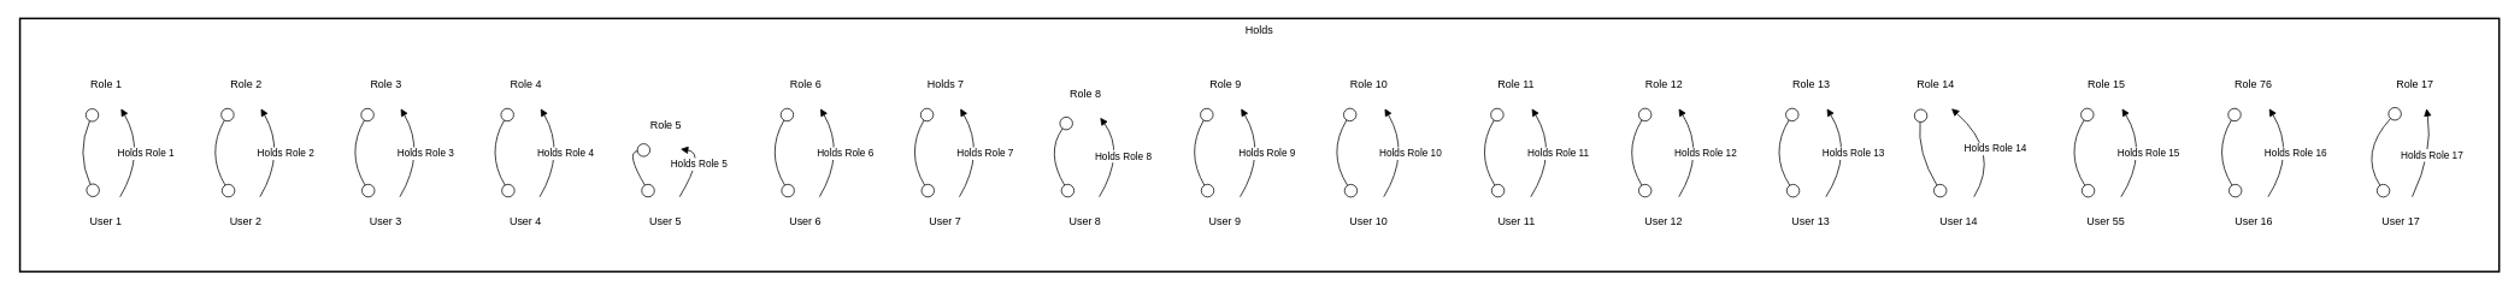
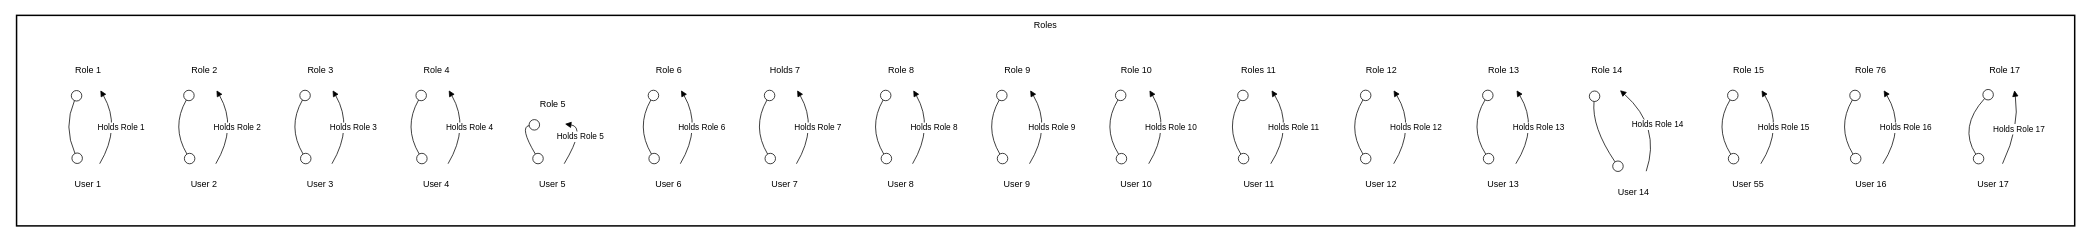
  <mxCell id="0" />
  <mxCell id="1" parent="0" />
- <mxCell id="2" value="Holds" style="whiteSpace=wrap;strokeWidth=2;verticalAlign=top;" vertex="1" parent="1"><mxGeometry x="20" y="20" width="2747" height="281" as="geometry" /></mxCell>
+ <mxCell id="2" value="Roles" style="whiteSpace=wrap;strokeWidth=2;verticalAlign=top;" vertex="1" parent="1"><mxGeometry x="20" y="20" width="2747" height="281" as="geometry" /></mxCell>
  <mxCell id="3" value="Role 1" style="fillColor=none;strokeColor=none;" vertex="1" parent="2"><mxGeometry x="44" y="46" width="104" height="54" as="geometry" /></mxCell>
  <mxCell id="4" value="User 1" style="fillColor=none;strokeColor=none;" vertex="1" parent="2"><mxGeometry x="43" y="198" width="105" height="54" as="geometry" /></mxCell>
  <mxCell id="5" value="Role 2" style="fillColor=none;strokeColor=none;" vertex="1" parent="2"><mxGeometry x="199" y="46" width="104" height="54" as="geometry" /></mxCell>
  <mxCell id="6" value="User 2" style="fillColor=none;strokeColor=none;" vertex="1" parent="2"><mxGeometry x="198" y="198" width="105" height="54" as="geometry" /></mxCell>
  <mxCell id="7" value="Role 3" style="fillColor=none;strokeColor=none;" vertex="1" parent="2"><mxGeometry x="354" y="46" width="104" height="54" as="geometry" /></mxCell>
  <mxCell id="8" value="User 3" style="fillColor=none;strokeColor=none;" vertex="1" parent="2"><mxGeometry x="353" y="198" width="105" height="54" as="geometry" /></mxCell>
  <mxCell id="9" value="Role 4" style="fillColor=none;strokeColor=none;" vertex="1" parent="2"><mxGeometry x="509" y="46" width="104" height="54" as="geometry" /></mxCell>
  <mxCell id="10" value="User 4" style="fillColor=none;strokeColor=none;" vertex="1" parent="2"><mxGeometry x="508" y="198" width="105" height="54" as="geometry" /></mxCell>
  <mxCell id="11" value="Role 5" style="fillColor=none;strokeColor=none;" vertex="1" parent="2"><mxGeometry x="664" y="91" width="104" height="54" as="geometry" /></mxCell>
  <mxCell id="12" value="User 5" style="fillColor=none;strokeColor=none;" vertex="1" parent="2"><mxGeometry x="663" y="198" width="105" height="54" as="geometry" /></mxCell>
  <mxCell id="13" value="Role 6" style="fillColor=none;strokeColor=none;" vertex="1" parent="2"><mxGeometry x="819" y="46" width="104" height="54" as="geometry" /></mxCell>
  <mxCell id="14" value="User 6" style="fillColor=none;strokeColor=none;" vertex="1" parent="2"><mxGeometry x="818" y="198" width="105" height="54" as="geometry" /></mxCell>
  <mxCell id="15" value="Holds 7" style="fillColor=none;strokeColor=none;" vertex="1" parent="2"><mxGeometry x="974" y="46" width="104" height="54" as="geometry" /></mxCell>
  <mxCell id="16" value="User 7" style="fillColor=none;strokeColor=none;" vertex="1" parent="2"><mxGeometry x="973" y="198" width="105" height="54" as="geometry" /></mxCell>
- <mxCell id="17" value="Role 8" style="fillColor=none;strokeColor=none;" vertex="1" parent="2"><mxGeometry x="1129" y="56" width="104" height="54" as="geometry" /></mxCell>
+ <mxCell id="17" value="Role 8" style="fillColor=none;strokeColor=none;" vertex="1" parent="2"><mxGeometry x="1129" y="46" width="104" height="54" as="geometry" /></mxCell>
  <mxCell id="18" value="User 8" style="fillColor=none;strokeColor=none;" vertex="1" parent="2"><mxGeometry x="1128" y="198" width="105" height="54" as="geometry" /></mxCell>
  <mxCell id="19" value="Role 9" style="fillColor=none;strokeColor=none;" vertex="1" parent="2"><mxGeometry x="1284" y="46" width="104" height="54" as="geometry" /></mxCell>
  <mxCell id="20" value="User 9" style="fillColor=none;strokeColor=none;" vertex="1" parent="2"><mxGeometry x="1283" y="198" width="105" height="54" as="geometry" /></mxCell>
  <mxCell id="21" value="Role 10" style="fillColor=none;strokeColor=none;" vertex="1" parent="2"><mxGeometry x="1439" y="46" width="112" height="54" as="geometry" /></mxCell>
  <mxCell id="22" value="User 10" style="fillColor=none;strokeColor=none;" vertex="1" parent="2"><mxGeometry x="1438" y="198" width="113" height="54" as="geometry" /></mxCell>
- <mxCell id="23" value="Role 11" style="fillColor=none;strokeColor=none;" vertex="1" parent="2"><mxGeometry x="1602" y="46" width="112" height="54" as="geometry" /></mxCell>
+ <mxCell id="23" value="Roles 11" style="fillColor=none;strokeColor=none;" vertex="1" parent="2"><mxGeometry x="1602" y="46" width="112" height="54" as="geometry" /></mxCell>
  <mxCell id="24" value="User 11" style="fillColor=none;strokeColor=none;" vertex="1" parent="2"><mxGeometry x="1602" y="198" width="113" height="54" as="geometry" /></mxCell>
  <mxCell id="25" value="Role 12" style="fillColor=none;strokeColor=none;" vertex="1" parent="2"><mxGeometry x="1766" y="46" width="112" height="54" as="geometry" /></mxCell>
  <mxCell id="26" value="User 12" style="fillColor=none;strokeColor=none;" vertex="1" parent="2"><mxGeometry x="1765" y="198" width="113" height="54" as="geometry" /></mxCell>
  <mxCell id="27" value="Role 13" style="fillColor=none;strokeColor=none;" vertex="1" parent="2"><mxGeometry x="1929" y="46" width="112" height="54" as="geometry" /></mxCell>
  <mxCell id="28" value="User 13" style="fillColor=none;strokeColor=none;" vertex="1" parent="2"><mxGeometry x="1928" y="198" width="113" height="54" as="geometry" /></mxCell>
  <mxCell id="29" value="Role 14" style="fillColor=none;strokeColor=none;" vertex="1" parent="2"><mxGeometry x="2067" y="46" width="112" height="54" as="geometry" /></mxCell>
- <mxCell id="30" value="User 14" style="fillColor=none;strokeColor=none;" vertex="1" parent="2"><mxGeometry x="2092" y="198" width="113" height="54" as="geometry" /></mxCell>
+ <mxCell id="30" value="User 14" style="fillColor=none;strokeColor=none;" vertex="1" parent="2"><mxGeometry x="2102" y="208" width="113" height="54" as="geometry" /></mxCell>
  <mxCell id="31" value="Role 15" style="fillColor=none;strokeColor=none;" vertex="1" parent="2"><mxGeometry x="2256" y="46" width="112" height="54" as="geometry" /></mxCell>
  <mxCell id="32" value="User 55" style="fillColor=none;strokeColor=none;" vertex="1" parent="2"><mxGeometry x="2255" y="198" width="113" height="54" as="geometry" /></mxCell>
  <mxCell id="33" value="Role 76" style="fillColor=none;strokeColor=none;" vertex="1" parent="2"><mxGeometry x="2419" y="46" width="112" height="54" as="geometry" /></mxCell>
  <mxCell id="34" value="User 16" style="fillColor=none;strokeColor=none;" vertex="1" parent="2"><mxGeometry x="2419" y="198" width="113" height="54" as="geometry" /></mxCell>
  <mxCell id="35" value="Role 17" style="fillColor=none;strokeColor=none;" vertex="1" parent="2"><mxGeometry x="2598" y="46" width="112" height="54" as="geometry" /></mxCell>
  <mxCell id="36" value="User 17" style="fillColor=none;strokeColor=none;" vertex="1" parent="2"><mxGeometry x="2582" y="198" width="113" height="54" as="geometry" /></mxCell>
  <mxCell id="37" value="" style="curved=1;startArrow=circle;startFill=0;endArrow=circle;endFill=0;exitX=0.38;exitY=0.99;entryX=0.39;entryY=-0.01;" edge="1" parent="2" source="3" target="4"><mxGeometry relative="1" as="geometry"><Array as="points"><mxPoint x="62" y="149" /></Array></mxGeometry></mxCell>
  <mxCell id="38" value="" style="curved=1;startArrow=circle;startFill=0;endArrow=circle;endFill=0;exitX=0.34;exitY=0.99;entryX=0.35;entryY=-0.01;" edge="1" parent="2" source="5" target="6"><mxGeometry relative="1" as="geometry"><Array as="points"><mxPoint x="206" y="149" /></Array></mxGeometry></mxCell>
  <mxCell id="39" value="" style="curved=1;startArrow=circle;startFill=0;endArrow=circle;endFill=0;exitX=0.34;exitY=0.99;entryX=0.35;entryY=-0.01;" edge="1" parent="2" source="7" target="8"><mxGeometry relative="1" as="geometry"><Array as="points"><mxPoint x="361" y="149" /></Array></mxGeometry></mxCell>
  <mxCell id="40" value="" style="curved=1;startArrow=circle;startFill=0;endArrow=circle;endFill=0;exitX=0.34;exitY=0.99;entryX=0.35;entryY=-0.01;" edge="1" parent="2" source="9" target="10"><mxGeometry relative="1" as="geometry"><Array as="points"><mxPoint x="516" y="149" /></Array></mxGeometry></mxCell>
  <mxCell id="41" value="" style="curved=1;startArrow=circle;startFill=0;endArrow=circle;endFill=0;exitX=0.34;exitY=0.99;entryX=0.35;entryY=-0.01;" edge="1" parent="2" source="11" target="12"><mxGeometry relative="1" as="geometry"><Array as="points"><mxPoint x="671" y="149" /></Array></mxGeometry></mxCell>
  <mxCell id="42" value="" style="curved=1;startArrow=circle;startFill=0;endArrow=circle;endFill=0;exitX=0.34;exitY=0.99;entryX=0.35;entryY=-0.01;" edge="1" parent="2" source="13" target="14"><mxGeometry relative="1" as="geometry"><Array as="points"><mxPoint x="826" y="149" /></Array></mxGeometry></mxCell>
  <mxCell id="43" value="" style="curved=1;startArrow=circle;startFill=0;endArrow=circle;endFill=0;exitX=0.34;exitY=0.99;entryX=0.35;entryY=-0.01;" edge="1" parent="2" source="15" target="16"><mxGeometry relative="1" as="geometry"><Array as="points"><mxPoint x="981" y="149" /></Array></mxGeometry></mxCell>
  <mxCell id="44" value="" style="curved=1;startArrow=circle;startFill=0;endArrow=circle;endFill=0;exitX=0.34;exitY=0.99;entryX=0.35;entryY=-0.01;" edge="1" parent="2" source="17" target="18"><mxGeometry relative="1" as="geometry"><Array as="points"><mxPoint x="1136" y="149" /></Array></mxGeometry></mxCell>
  <mxCell id="45" value="" style="curved=1;startArrow=circle;startFill=0;endArrow=circle;endFill=0;exitX=0.34;exitY=0.99;entryX=0.35;entryY=-0.01;" edge="1" parent="2" source="19" target="20"><mxGeometry relative="1" as="geometry"><Array as="points"><mxPoint x="1291" y="149" /></Array></mxGeometry></mxCell>
  <mxCell id="46" value="" style="curved=1;startArrow=circle;startFill=0;endArrow=circle;endFill=0;exitX=0.35;exitY=0.99;entryX=0.36;entryY=-0.01;" edge="1" parent="2" source="21" target="22"><mxGeometry relative="1" as="geometry"><Array as="points"><mxPoint x="1448" y="149" /></Array></mxGeometry></mxCell>
  <mxCell id="47" value="" style="curved=1;startArrow=circle;startFill=0;endArrow=circle;endFill=0;exitX=0.35;exitY=0.99;entryX=0.35;entryY=-0.01;" edge="1" parent="2" source="23" target="24"><mxGeometry relative="1" as="geometry"><Array as="points"><mxPoint x="1612" y="149" /></Array></mxGeometry></mxCell>
  <mxCell id="48" value="" style="curved=1;startArrow=circle;startFill=0;endArrow=circle;endFill=0;exitX=0.35;exitY=0.99;entryX=0.35;entryY=-0.01;" edge="1" parent="2" source="25" target="26"><mxGeometry relative="1" as="geometry"><Array as="points"><mxPoint x="1775" y="149" /></Array></mxGeometry></mxCell>
  <mxCell id="49" value="" style="curved=1;startArrow=circle;startFill=0;endArrow=circle;endFill=0;exitX=0.35;exitY=0.99;entryX=0.36;entryY=-0.01;" edge="1" parent="2" source="27" target="28"><mxGeometry relative="1" as="geometry"><Array as="points"><mxPoint x="1938" y="149" /></Array></mxGeometry></mxCell>
  <mxCell id="50" value="" style="curved=1;startArrow=circle;startFill=0;endArrow=circle;endFill=0;exitX=0.36;exitY=0.99;entryX=0.35;entryY=-0.01;" edge="1" parent="2" source="29" target="30"><mxGeometry relative="1" as="geometry"><Array as="points"><mxPoint x="2102" y="149" /></Array></mxGeometry></mxCell>
  <mxCell id="51" value="" style="curved=1;startArrow=circle;startFill=0;endArrow=circle;endFill=0;exitX=0.35;exitY=0.99;entryX=0.36;entryY=-0.01;" edge="1" parent="2" source="31" target="32"><mxGeometry relative="1" as="geometry"><Array as="points"><mxPoint x="2265" y="149" /></Array></mxGeometry></mxCell>
  <mxCell id="52" value="" style="curved=1;startArrow=circle;startFill=0;endArrow=circle;endFill=0;exitX=0.35;exitY=0.99;entryX=0.35;entryY=-0.01;" edge="1" parent="2" source="33" target="34"><mxGeometry relative="1" as="geometry"><Array as="points"><mxPoint x="2429" y="149" /></Array></mxGeometry></mxCell>
  <mxCell id="53" value="" style="curved=1;startArrow=circle;startFill=0;endArrow=circle;endFill=0;exitX=0.35;exitY=0.99;entryX=0.36;entryY=-0.01;" edge="1" parent="2" source="35" target="36"><mxGeometry relative="1" as="geometry"><Array as="points"><mxPoint x="2592" y="149" /></Array></mxGeometry></mxCell>
  <mxCell id="54" value="Holds Role 1" style="curved=1;startArrow=none;endArrow=block;exitX=0.65;exitY=-0.01;entryX=0.65;entryY=0.99;" edge="1" parent="2" source="4" target="3"><mxGeometry relative="1" as="geometry"><Array as="points"><mxPoint x="140" y="149" /></Array></mxGeometry></mxCell>
  <mxCell id="55" value="Holds Role 2" style="curved=1;startArrow=none;endArrow=block;exitX=0.65;exitY=-0.01;entryX=0.65;entryY=0.99;" edge="1" parent="2" source="6" target="5"><mxGeometry relative="1" as="geometry"><Array as="points"><mxPoint x="295" y="149" /></Array></mxGeometry></mxCell>
  <mxCell id="56" value="Holds Role 3" style="curved=1;startArrow=none;endArrow=block;exitX=0.65;exitY=-0.01;entryX=0.65;entryY=0.99;" edge="1" parent="2" source="8" target="7"><mxGeometry relative="1" as="geometry"><Array as="points"><mxPoint x="450" y="149" /></Array></mxGeometry></mxCell>
  <mxCell id="57" value="Holds Role 4" style="curved=1;startArrow=none;endArrow=block;exitX=0.65;exitY=-0.01;entryX=0.65;entryY=0.99;" edge="1" parent="2" source="10" target="9"><mxGeometry relative="1" as="geometry"><Array as="points"><mxPoint x="605" y="149" /></Array></mxGeometry></mxCell>
  <mxCell id="58" value="Holds Role 5" style="curved=1;startArrow=none;endArrow=block;exitX=0.65;exitY=-0.01;entryX=0.65;entryY=0.99;" edge="1" parent="2" source="12" target="11"><mxGeometry relative="1" as="geometry"><Array as="points"><mxPoint x="760" y="149" /></Array></mxGeometry></mxCell>
  <mxCell id="59" value="Holds Role 6" style="curved=1;startArrow=none;endArrow=block;exitX=0.65;exitY=-0.01;entryX=0.65;entryY=0.99;" edge="1" parent="2" source="14" target="13"><mxGeometry relative="1" as="geometry"><Array as="points"><mxPoint x="915" y="149" /></Array></mxGeometry></mxCell>
  <mxCell id="60" value="Holds Role 7" style="curved=1;startArrow=none;endArrow=block;exitX=0.65;exitY=-0.01;entryX=0.65;entryY=0.99;" edge="1" parent="2" source="16" target="15"><mxGeometry relative="1" as="geometry"><Array as="points"><mxPoint x="1070" y="149" /></Array></mxGeometry></mxCell>
  <mxCell id="61" value="Holds Role 8" style="curved=1;startArrow=none;endArrow=block;exitX=0.65;exitY=-0.01;entryX=0.65;entryY=0.99;" edge="1" parent="2" source="18" target="17"><mxGeometry relative="1" as="geometry"><Array as="points"><mxPoint x="1225" y="149" /></Array></mxGeometry></mxCell>
  <mxCell id="62" value="Holds Role 9" style="curved=1;startArrow=none;endArrow=block;exitX=0.66;exitY=-0.01;entryX=0.66;entryY=0.99;" edge="1" parent="2" source="20" target="19"><mxGeometry relative="1" as="geometry"><Array as="points"><mxPoint x="1382" y="149" /></Array></mxGeometry></mxCell>
  <mxCell id="63" value="Holds Role 10" style="curved=1;startArrow=none;endArrow=block;exitX=0.65;exitY=-0.01;entryX=0.65;entryY=0.99;" edge="1" parent="2" source="22" target="21"><mxGeometry relative="1" as="geometry"><Array as="points"><mxPoint x="1541" y="149" /></Array></mxGeometry></mxCell>
  <mxCell id="64" value="Holds Role 11" style="curved=1;startArrow=none;endArrow=block;exitX=0.64;exitY=-0.01;entryX=0.65;entryY=0.99;" edge="1" parent="2" source="24" target="23"><mxGeometry relative="1" as="geometry"><Array as="points"><mxPoint x="1705" y="149" /></Array></mxGeometry></mxCell>
  <mxCell id="65" value="Holds Role 12" style="curved=1;startArrow=none;endArrow=block;exitX=0.65;exitY=-0.01;entryX=0.64;entryY=0.99;" edge="1" parent="2" source="26" target="25"><mxGeometry relative="1" as="geometry"><Array as="points"><mxPoint x="1868" y="149" /></Array></mxGeometry></mxCell>
  <mxCell id="66" value="Holds Role 13" style="curved=1;startArrow=none;endArrow=block;exitX=0.65;exitY=-0.01;entryX=0.65;entryY=0.99;" edge="1" parent="2" source="28" target="27"><mxGeometry relative="1" as="geometry"><Array as="points"><mxPoint x="2032" y="149" /></Array></mxGeometry></mxCell>
  <mxCell id="67" value="Holds Role 14" style="curved=1;startArrow=none;endArrow=block;exitX=0.65;exitY=-0.01;entryX=0.65;entryY=0.99;" edge="1" parent="2" source="30" target="29"><mxGeometry relative="1" as="geometry"><Array as="points"><mxPoint x="2195" y="149" /></Array></mxGeometry></mxCell>
  <mxCell id="68" value="Holds Role 15" style="curved=1;startArrow=none;endArrow=block;exitX=0.65;exitY=-0.01;entryX=0.65;entryY=0.99;" edge="1" parent="2" source="32" target="31"><mxGeometry relative="1" as="geometry"><Array as="points"><mxPoint x="2359" y="149" /></Array></mxGeometry></mxCell>
  <mxCell id="69" value="Holds Role 16" style="curved=1;startArrow=none;endArrow=block;exitX=0.64;exitY=-0.01;entryX=0.65;entryY=0.99;" edge="1" parent="2" source="34" target="33"><mxGeometry relative="1" as="geometry"><Array as="points"><mxPoint x="2522" y="149" /></Array></mxGeometry></mxCell>
  <mxCell id="70" value="Holds Role 17" style="curved=1;startArrow=none;endArrow=block;exitX=0.61;exitY=-0.01;entryX=0.61;entryY=0.99;" edge="1" parent="2" source="36" target="35"><mxGeometry relative="1" as="geometry"><Array as="points"><mxPoint x="2674" y="149" /></Array></mxGeometry></mxCell>
